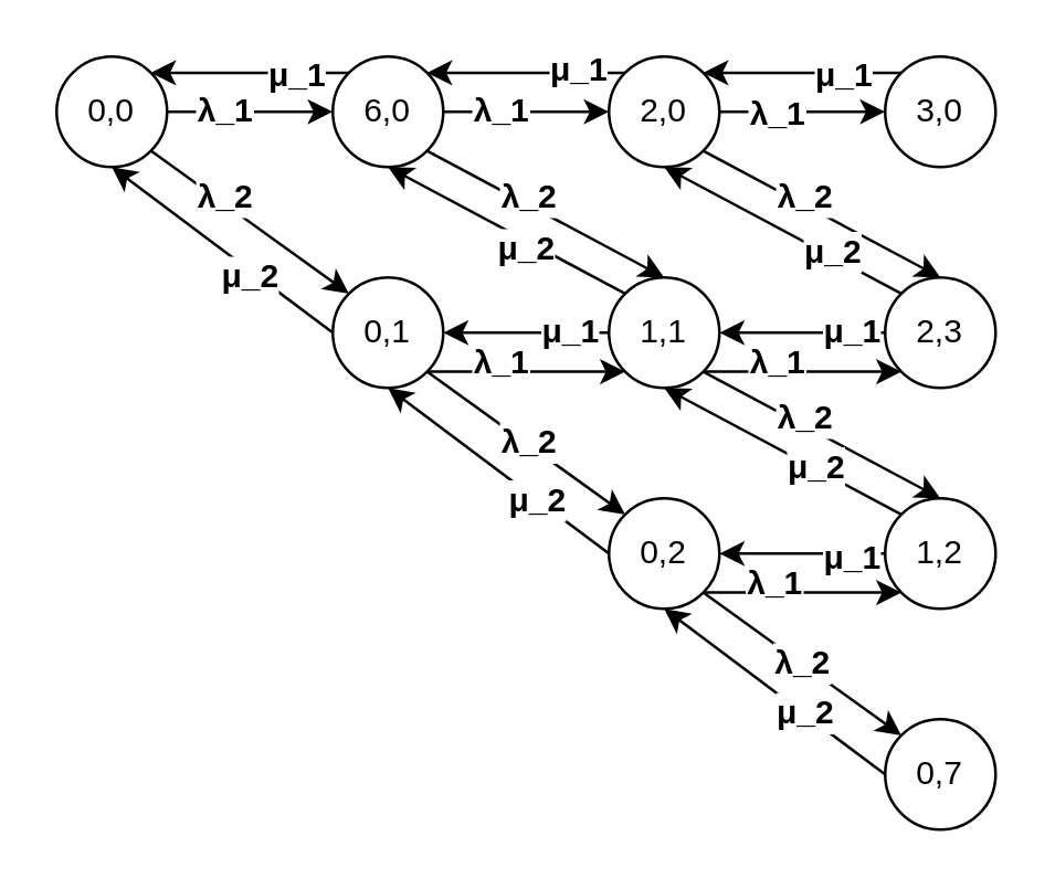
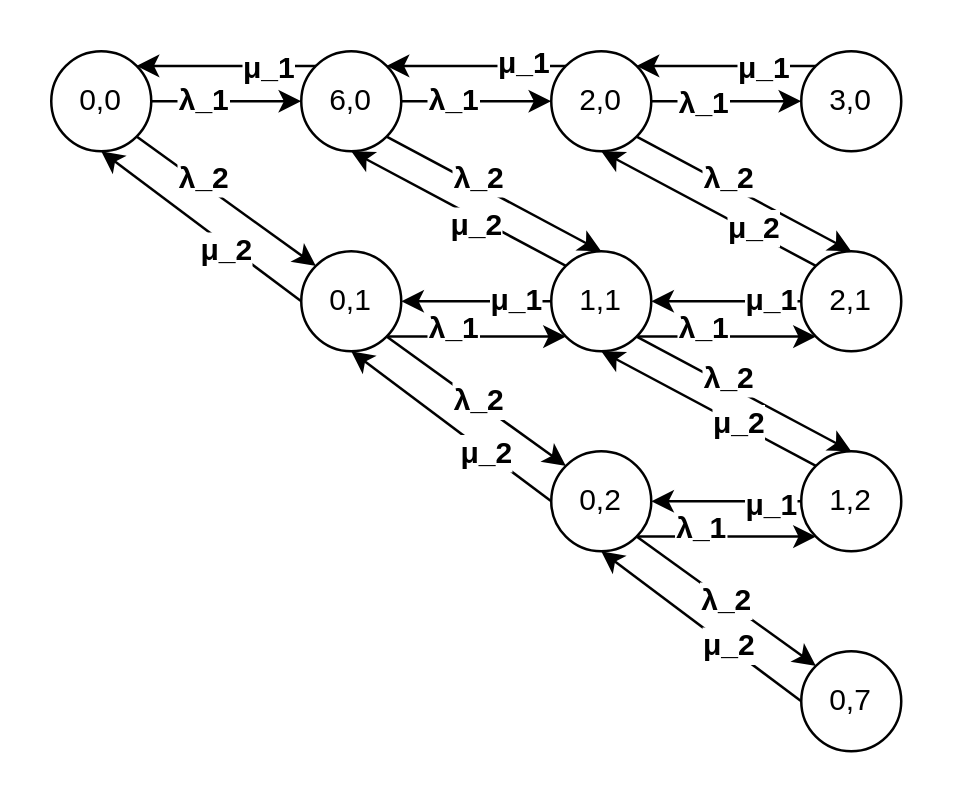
  <mxCell id="0" />
  <mxCell id="1" parent="0" />
  <mxCell id="2" value="0,7" style="ellipse;whiteSpace=wrap;html=1;aspect=fixed;" vertex="1" parent="1"><mxGeometry x="320" y="260" width="40" height="40" as="geometry" /></mxCell>
- <mxCell id="3" value="2,3" style="ellipse;whiteSpace=wrap;html=1;aspect=fixed;" vertex="1" parent="1"><mxGeometry x="320" y="100" width="40" height="40" as="geometry" /></mxCell>
+ <mxCell id="3" value="2,1" style="ellipse;whiteSpace=wrap;html=1;aspect=fixed;" vertex="1" parent="1"><mxGeometry x="320" y="100" width="40" height="40" as="geometry" /></mxCell>
  <mxCell id="4" value="1,1" style="ellipse;whiteSpace=wrap;html=1;aspect=fixed;" vertex="1" parent="1"><mxGeometry x="220" y="100" width="40" height="40" as="geometry" /></mxCell>
  <mxCell id="5" value="1,2" style="ellipse;whiteSpace=wrap;html=1;aspect=fixed;" vertex="1" parent="1"><mxGeometry x="320" y="180" width="40" height="40" as="geometry" /></mxCell>
  <mxCell id="6" value="0,2" style="ellipse;whiteSpace=wrap;html=1;aspect=fixed;" vertex="1" parent="1"><mxGeometry x="220" y="180" width="40" height="40" as="geometry" /></mxCell>
  <mxCell id="7" value="0,1" style="ellipse;whiteSpace=wrap;html=1;aspect=fixed;" vertex="1" parent="1"><mxGeometry x="120" y="100" width="40" height="40" as="geometry" /></mxCell>
  <mxCell id="8" value="3,0" style="ellipse;whiteSpace=wrap;html=1;aspect=fixed;" vertex="1" parent="1"><mxGeometry x="320" y="20" width="40" height="40" as="geometry" /></mxCell>
  <mxCell id="9" value="2,0" style="ellipse;whiteSpace=wrap;html=1;aspect=fixed;" vertex="1" parent="1"><mxGeometry x="220" y="20" width="40" height="40" as="geometry" /></mxCell>
  <mxCell id="10" style="edgeStyle=orthogonalEdgeStyle;rounded=0;orthogonalLoop=1;jettySize=auto;html=1;exitX=1;exitY=0.5;exitDx=0;exitDy=0;entryX=0;entryY=0.5;entryDx=0;entryDy=0;" edge="1" parent="1" source="12" target="9"><mxGeometry relative="1" as="geometry" /></mxCell>
  <mxCell id="11" value="&lt;b&gt;&lt;span lang=&quot;el&quot; title=&quot;Greek language text&quot;&gt;λ_1&lt;/span&gt;&lt;/b&gt;" style="text;html=1;resizable=0;points=[];align=center;verticalAlign=middle;labelBackgroundColor=#ffffff;" vertex="1" connectable="0" parent="10"><mxGeometry x="-0.314" relative="1" as="geometry"><mxPoint x="-0.5" y="-0.5" as="offset" /></mxGeometry></mxCell>
  <mxCell id="12" value="6,0" style="ellipse;whiteSpace=wrap;html=1;aspect=fixed;" vertex="1" parent="1"><mxGeometry x="120" y="20" width="40" height="40" as="geometry" /></mxCell>
  <mxCell id="13" value="0,0" style="ellipse;whiteSpace=wrap;html=1;aspect=fixed;" vertex="1" parent="1"><mxGeometry x="20" y="20" width="40" height="40" as="geometry" /></mxCell>
  <mxCell id="14" value="" style="endArrow=classic;html=1;entryX=0;entryY=0.5;entryDx=0;entryDy=0;exitX=1;exitY=0.5;exitDx=0;exitDy=0;" edge="1" parent="1" source="13" target="12"><mxGeometry width="50" height="50" relative="1" as="geometry"><mxPoint x="-180" y="280" as="sourcePoint" /><mxPoint x="-130" y="230" as="targetPoint" /></mxGeometry></mxCell>
  <mxCell id="15" value="&lt;b&gt;&lt;span lang=&quot;el&quot; title=&quot;Greek language text&quot;&gt;λ_1&lt;/span&gt;&lt;/b&gt;" style="text;html=1;resizable=0;points=[];align=center;verticalAlign=middle;labelBackgroundColor=#ffffff;" vertex="1" connectable="0" parent="14"><mxGeometry x="-0.505" y="1" relative="1" as="geometry"><mxPoint x="5" y="0.5" as="offset" /></mxGeometry></mxCell>
  <mxCell id="16" value="" style="endArrow=classic;html=1;exitX=1;exitY=1;exitDx=0;exitDy=0;entryX=0;entryY=0;entryDx=0;entryDy=0;" edge="1" parent="1" source="13" target="7"><mxGeometry width="50" height="50" relative="1" as="geometry"><mxPoint x="0" y="250" as="sourcePoint" /><mxPoint x="50" y="200" as="targetPoint" /></mxGeometry></mxCell>
  <mxCell id="17" value="&lt;b&gt;&lt;span lang=&quot;el&quot; title=&quot;Greek language text&quot;&gt;λ_2&lt;/span&gt;&lt;/b&gt;" style="text;html=1;resizable=0;points=[];align=center;verticalAlign=middle;labelBackgroundColor=#ffffff;" vertex="1" connectable="0" parent="16"><mxGeometry x="-0.369" y="1" relative="1" as="geometry"><mxPoint x="3" y="0.5" as="offset" /></mxGeometry></mxCell>
  <mxCell id="18" value="" style="endArrow=classic;html=1;exitX=1;exitY=1;exitDx=0;exitDy=0;entryX=0;entryY=0;entryDx=0;entryDy=0;" edge="1" parent="1" source="7" target="6"><mxGeometry width="50" height="50" relative="1" as="geometry"><mxPoint x="64" y="64" as="sourcePoint" /><mxPoint x="130" y="130" as="targetPoint" /></mxGeometry></mxCell>
  <mxCell id="19" value="&lt;b&gt;&lt;span lang=&quot;el&quot; title=&quot;Greek language text&quot;&gt;λ_2&lt;/span&gt;&lt;/b&gt;" style="text;html=1;resizable=0;points=[];align=center;verticalAlign=middle;labelBackgroundColor=#ffffff;" vertex="1" connectable="0" parent="18"><mxGeometry x="-0.521" relative="1" as="geometry"><mxPoint x="19" y="13.5" as="offset" /></mxGeometry></mxCell>
  <mxCell id="20" value="" style="endArrow=classic;html=1;exitX=1;exitY=1;exitDx=0;exitDy=0;entryX=0;entryY=0;entryDx=0;entryDy=0;" edge="1" parent="1" source="6" target="2"><mxGeometry width="50" height="50" relative="1" as="geometry"><mxPoint x="74" y="74" as="sourcePoint" /><mxPoint x="140" y="140" as="targetPoint" /></mxGeometry></mxCell>
  <mxCell id="21" value="&lt;b&gt;&lt;span lang=&quot;el&quot; title=&quot;Greek language text&quot;&gt;λ_2&lt;/span&gt;&lt;/b&gt;" style="text;html=1;resizable=0;points=[];align=center;verticalAlign=middle;labelBackgroundColor=#ffffff;" vertex="1" connectable="0" parent="20"><mxGeometry x="-0.542" y="-1" relative="1" as="geometry"><mxPoint x="20" y="13" as="offset" /></mxGeometry></mxCell>
  <mxCell id="22" value="" style="endArrow=classic;html=1;entryX=0.5;entryY=0;entryDx=0;entryDy=0;exitX=1;exitY=1;exitDx=0;exitDy=0;" edge="1" parent="1" source="12" target="4"><mxGeometry width="50" height="50" relative="1" as="geometry"><mxPoint x="-60" y="300" as="sourcePoint" /><mxPoint x="-10" y="250" as="targetPoint" /></mxGeometry></mxCell>
  <mxCell id="23" value="&lt;b&gt;&lt;span lang=&quot;el&quot; title=&quot;Greek language text&quot;&gt;λ_2&lt;/span&gt;&lt;/b&gt;" style="text;html=1;resizable=0;points=[];align=center;verticalAlign=middle;labelBackgroundColor=#ffffff;" vertex="1" connectable="0" parent="22"><mxGeometry x="-0.657" y="3" relative="1" as="geometry"><mxPoint x="20" y="11" as="offset" /></mxGeometry></mxCell>
  <mxCell id="24" value="" style="endArrow=classic;html=1;entryX=0.5;entryY=1;entryDx=0;entryDy=0;exitX=0;exitY=0;exitDx=0;exitDy=0;" edge="1" parent="1" source="4" target="12"><mxGeometry width="50" height="50" relative="1" as="geometry"><mxPoint x="70" y="230" as="sourcePoint" /><mxPoint x="120" y="180" as="targetPoint" /></mxGeometry></mxCell>
  <mxCell id="25" value="&lt;b&gt;μ_2&lt;/b&gt;" style="text;html=1;resizable=0;points=[];align=center;verticalAlign=middle;labelBackgroundColor=#ffffff;" vertex="1" connectable="0" parent="24"><mxGeometry x="-0.491" y="2" relative="1" as="geometry"><mxPoint x="-13" y="-6" as="offset" /></mxGeometry></mxCell>
  <mxCell id="26" value="" style="endArrow=classic;html=1;entryX=1;entryY=0;entryDx=0;entryDy=0;exitX=0;exitY=0;exitDx=0;exitDy=0;" edge="1" parent="1" source="12" target="13"><mxGeometry width="50" height="50" relative="1" as="geometry"><mxPoint x="-60" y="190" as="sourcePoint" /><mxPoint x="-10" y="140" as="targetPoint" /></mxGeometry></mxCell>
  <mxCell id="27" value="&lt;b&gt;μ_1&lt;/b&gt;" style="text;html=1;resizable=0;points=[];align=center;verticalAlign=middle;labelBackgroundColor=#ffffff;" vertex="1" connectable="0" parent="26"><mxGeometry x="-0.46" y="1" relative="1" as="geometry"><mxPoint as="offset" /></mxGeometry></mxCell>
  <mxCell id="28" value="" style="endArrow=classic;html=1;entryX=1;entryY=0;entryDx=0;entryDy=0;exitX=0;exitY=0;exitDx=0;exitDy=0;" edge="1" parent="1" source="9" target="12"><mxGeometry width="50" height="50" relative="1" as="geometry"><mxPoint x="-70" y="250" as="sourcePoint" /><mxPoint x="-20" y="200" as="targetPoint" /></mxGeometry></mxCell>
  <mxCell id="29" value="&lt;b&gt;μ_1&lt;/b&gt;" style="text;html=1;resizable=0;points=[];align=center;verticalAlign=middle;labelBackgroundColor=#ffffff;" vertex="1" connectable="0" parent="28"><mxGeometry x="-0.524" y="-1" relative="1" as="geometry"><mxPoint as="offset" /></mxGeometry></mxCell>
  <mxCell id="30" value="" style="endArrow=classic;html=1;entryX=0.5;entryY=1;entryDx=0;entryDy=0;exitX=0;exitY=0.5;exitDx=0;exitDy=0;" edge="1" parent="1" source="2" target="6"><mxGeometry width="50" height="50" relative="1" as="geometry"><mxPoint x="-50" y="170" as="sourcePoint" /><mxPoint x="0" y="120" as="targetPoint" /></mxGeometry></mxCell>
  <mxCell id="31" value="&lt;b&gt;μ_2&lt;/b&gt;" style="text;html=1;resizable=0;points=[];align=center;verticalAlign=middle;labelBackgroundColor=#ffffff;" vertex="1" connectable="0" parent="30"><mxGeometry x="-0.264" relative="1" as="geometry"><mxPoint as="offset" /></mxGeometry></mxCell>
  <mxCell id="32" value="" style="endArrow=classic;html=1;entryX=0.5;entryY=1;entryDx=0;entryDy=0;exitX=0;exitY=0.5;exitDx=0;exitDy=0;" edge="1" parent="1" source="7" target="13"><mxGeometry width="50" height="50" relative="1" as="geometry"><mxPoint x="-20" y="120" as="sourcePoint" /><mxPoint x="30" y="70" as="targetPoint" /></mxGeometry></mxCell>
  <mxCell id="33" value="&lt;b&gt;μ_2&lt;/b&gt;" style="text;html=1;resizable=0;points=[];align=center;verticalAlign=middle;labelBackgroundColor=#ffffff;" vertex="1" connectable="0" parent="32"><mxGeometry x="-0.486" relative="1" as="geometry"><mxPoint x="-9.5" y="-5" as="offset" /></mxGeometry></mxCell>
  <mxCell id="34" value="" style="endArrow=classic;html=1;entryX=0.5;entryY=1;entryDx=0;entryDy=0;exitX=0;exitY=0.5;exitDx=0;exitDy=0;" edge="1" parent="1" source="6" target="7"><mxGeometry width="50" height="50" relative="1" as="geometry"><mxPoint x="40" y="245" as="sourcePoint" /><mxPoint x="90" y="195" as="targetPoint" /></mxGeometry></mxCell>
  <mxCell id="35" value="&lt;b&gt;μ_2&lt;/b&gt;" style="text;html=1;resizable=0;points=[];align=center;verticalAlign=middle;labelBackgroundColor=#ffffff;" vertex="1" connectable="0" parent="34"><mxGeometry x="-0.346" relative="1" as="geometry"><mxPoint as="offset" /></mxGeometry></mxCell>
  <mxCell id="36" value="" style="endArrow=classic;html=1;entryX=0;entryY=1;entryDx=0;entryDy=0;exitX=1;exitY=1;exitDx=0;exitDy=0;" edge="1" parent="1" source="6" target="5"><mxGeometry width="50" height="50" relative="1" as="geometry"><mxPoint x="40" y="280" as="sourcePoint" /><mxPoint x="90" y="230" as="targetPoint" /></mxGeometry></mxCell>
  <mxCell id="37" value="&lt;b&gt;&lt;span lang=&quot;el&quot; title=&quot;Greek language text&quot;&gt;λ_1&lt;/span&gt;&lt;/b&gt;" style="text;html=1;resizable=0;points=[];align=center;verticalAlign=middle;labelBackgroundColor=#ffffff;" vertex="1" connectable="0" parent="36"><mxGeometry x="-0.571" y="-2" relative="1" as="geometry"><mxPoint x="10.5" y="-6" as="offset" /></mxGeometry></mxCell>
  <mxCell id="38" value="" style="endArrow=classic;html=1;entryX=0;entryY=1;entryDx=0;entryDy=0;exitX=1;exitY=1;exitDx=0;exitDy=0;" edge="1" parent="1" source="4" target="3"><mxGeometry width="50" height="50" relative="1" as="geometry"><mxPoint x="-60" y="190" as="sourcePoint" /><mxPoint x="-10" y="140" as="targetPoint" /></mxGeometry></mxCell>
  <mxCell id="39" value="&lt;b&gt;&lt;span lang=&quot;el&quot; title=&quot;Greek language text&quot;&gt;λ_1&lt;/span&gt;&lt;/b&gt;" style="text;html=1;resizable=0;points=[];align=center;verticalAlign=middle;labelBackgroundColor=#ffffff;" vertex="1" connectable="0" parent="38"><mxGeometry x="-0.381" relative="1" as="geometry"><mxPoint x="4" y="-4" as="offset" /></mxGeometry></mxCell>
  <mxCell id="40" value="" style="endArrow=classic;html=1;entryX=1;entryY=0.5;entryDx=0;entryDy=0;exitX=0;exitY=0.5;exitDx=0;exitDy=0;" edge="1" parent="1" source="5" target="6"><mxGeometry width="50" height="50" relative="1" as="geometry"><mxPoint x="-90" y="260" as="sourcePoint" /><mxPoint x="-40" y="210" as="targetPoint" /></mxGeometry></mxCell>
  <mxCell id="41" value="&lt;b&gt;μ_1&lt;/b&gt;" style="text;html=1;resizable=0;points=[];align=center;verticalAlign=middle;labelBackgroundColor=#ffffff;" vertex="1" connectable="0" parent="40"><mxGeometry x="-0.581" y="1" relative="1" as="geometry"><mxPoint as="offset" /></mxGeometry></mxCell>
  <mxCell id="42" value="" style="endArrow=classic;html=1;exitX=1;exitY=0.5;exitDx=0;exitDy=0;" edge="1" parent="1" source="9"><mxGeometry width="50" height="50" relative="1" as="geometry"><mxPoint x="0" y="250" as="sourcePoint" /><mxPoint x="320" y="40" as="targetPoint" /></mxGeometry></mxCell>
  <mxCell id="43" value="&lt;b&gt;&lt;span lang=&quot;el&quot; title=&quot;Greek language text&quot;&gt;λ_1&lt;/span&gt;&lt;/b&gt;" style="text;html=1;resizable=0;points=[];align=center;verticalAlign=middle;labelBackgroundColor=#ffffff;" vertex="1" connectable="0" parent="42"><mxGeometry x="-0.465" relative="1" as="geometry"><mxPoint x="4" as="offset" /></mxGeometry></mxCell>
  <mxCell id="44" value="" style="endArrow=classic;html=1;exitX=1;exitY=1;exitDx=0;exitDy=0;" edge="1" parent="1" source="4"><mxGeometry width="50" height="50" relative="1" as="geometry"><mxPoint x="-80" y="160" as="sourcePoint" /><mxPoint x="340" y="180" as="targetPoint" /></mxGeometry></mxCell>
  <mxCell id="45" value="&lt;b&gt;&lt;span lang=&quot;el&quot; title=&quot;Greek language text&quot;&gt;λ_2&lt;/span&gt;&lt;/b&gt;" style="text;html=1;resizable=0;points=[];align=center;verticalAlign=middle;labelBackgroundColor=#ffffff;" vertex="1" connectable="0" parent="44"><mxGeometry x="-0.533" y="-1" relative="1" as="geometry"><mxPoint x="16.5" y="4.5" as="offset" /></mxGeometry></mxCell>
  <mxCell id="46" value="" style="endArrow=classic;html=1;entryX=0.5;entryY=0;entryDx=0;entryDy=0;exitX=1;exitY=1;exitDx=0;exitDy=0;" edge="1" parent="1" source="9" target="3"><mxGeometry width="50" height="50" relative="1" as="geometry"><mxPoint x="10" y="205" as="sourcePoint" /><mxPoint x="60" y="155" as="targetPoint" /></mxGeometry></mxCell>
  <mxCell id="47" value="&lt;b&gt;&lt;span lang=&quot;el&quot; title=&quot;Greek language text&quot;&gt;λ_2&lt;/span&gt;&lt;/b&gt;" style="text;html=1;resizable=0;points=[];align=center;verticalAlign=middle;labelBackgroundColor=#ffffff;" vertex="1" connectable="0" parent="46"><mxGeometry x="-0.702" y="-1" relative="1" as="geometry"><mxPoint x="23.5" y="8" as="offset" /></mxGeometry></mxCell>
  <mxCell id="48" value="" style="endArrow=classic;html=1;entryX=0.5;entryY=1;entryDx=0;entryDy=0;exitX=0;exitY=0;exitDx=0;exitDy=0;" edge="1" parent="1" source="3" target="9"><mxGeometry width="50" height="50" relative="1" as="geometry"><mxPoint x="-80" y="200" as="sourcePoint" /><mxPoint x="-30" y="150" as="targetPoint" /></mxGeometry></mxCell>
  <mxCell id="49" value="&lt;b&gt;μ_2&lt;/b&gt;" style="text;html=1;resizable=0;points=[];align=center;verticalAlign=middle;labelBackgroundColor=#ffffff;" vertex="1" connectable="0" parent="48"><mxGeometry x="-0.273" y="-2" relative="1" as="geometry"><mxPoint x="4.5" y="2.5" as="offset" /></mxGeometry></mxCell>
  <mxCell id="50" value="" style="endArrow=classic;html=1;entryX=0.5;entryY=1;entryDx=0;entryDy=0;exitX=0;exitY=0;exitDx=0;exitDy=0;" edge="1" parent="1" source="5" target="4"><mxGeometry width="50" height="50" relative="1" as="geometry"><mxPoint x="-40" y="260" as="sourcePoint" /><mxPoint x="10" y="210" as="targetPoint" /></mxGeometry></mxCell>
  <mxCell id="51" value="&lt;b&gt;μ_2&lt;/b&gt;" style="text;html=1;resizable=0;points=[];align=center;verticalAlign=middle;labelBackgroundColor=#ffffff;" vertex="1" connectable="0" parent="50"><mxGeometry x="-0.253" relative="1" as="geometry"><mxPoint as="offset" /></mxGeometry></mxCell>
  <mxCell id="52" value="" style="endArrow=classic;html=1;entryX=1;entryY=0;entryDx=0;entryDy=0;exitX=0;exitY=0;exitDx=0;exitDy=0;" edge="1" parent="1" source="8" target="9"><mxGeometry width="50" height="50" relative="1" as="geometry"><mxPoint x="-90" y="260" as="sourcePoint" /><mxPoint x="-40" y="210" as="targetPoint" /></mxGeometry></mxCell>
  <mxCell id="53" value="&lt;b&gt;μ_1&lt;/b&gt;" style="text;html=1;resizable=0;points=[];align=center;verticalAlign=middle;labelBackgroundColor=#ffffff;" vertex="1" connectable="0" parent="52"><mxGeometry x="-0.413" y="1" relative="1" as="geometry"><mxPoint as="offset" /></mxGeometry></mxCell>
  <mxCell id="54" value="" style="endArrow=classic;html=1;entryX=1;entryY=0.5;entryDx=0;entryDy=0;exitX=0;exitY=0.5;exitDx=0;exitDy=0;" edge="1" parent="1" source="3" target="4"><mxGeometry width="50" height="50" relative="1" as="geometry"><mxPoint x="-90" y="200" as="sourcePoint" /><mxPoint x="-40" y="150" as="targetPoint" /></mxGeometry></mxCell>
  <mxCell id="55" value="&lt;b&gt;μ_1&lt;/b&gt;" style="text;html=1;resizable=0;points=[];align=center;verticalAlign=middle;labelBackgroundColor=#ffffff;" vertex="1" connectable="0" parent="54"><mxGeometry x="-0.581" y="-1" relative="1" as="geometry"><mxPoint as="offset" /></mxGeometry></mxCell>
  <mxCell id="56" value="" style="endArrow=classic;html=1;entryX=0;entryY=1;entryDx=0;entryDy=0;exitX=1;exitY=1;exitDx=0;exitDy=0;" edge="1" parent="1" source="7" target="4"><mxGeometry width="50" height="50" relative="1" as="geometry"><mxPoint x="-40" y="250" as="sourcePoint" /><mxPoint x="10" y="200" as="targetPoint" /></mxGeometry></mxCell>
  <mxCell id="57" value="&lt;b&gt;&lt;span lang=&quot;el&quot; title=&quot;Greek language text&quot;&gt;λ_1&lt;/span&gt;&lt;/b&gt;" style="text;html=1;resizable=0;points=[];align=center;verticalAlign=middle;labelBackgroundColor=#ffffff;" vertex="1" connectable="0" parent="56"><mxGeometry x="-0.397" y="-1" relative="1" as="geometry"><mxPoint x="4.5" y="-5" as="offset" /></mxGeometry></mxCell>
  <mxCell id="58" value="" style="endArrow=classic;html=1;entryX=1;entryY=0.5;entryDx=0;entryDy=0;exitX=0;exitY=0.5;exitDx=0;exitDy=0;" edge="1" parent="1" source="4" target="7"><mxGeometry width="50" height="50" relative="1" as="geometry"><mxPoint x="40" y="210" as="sourcePoint" /><mxPoint x="90" y="160" as="targetPoint" /></mxGeometry></mxCell>
  <mxCell id="59" value="&lt;b&gt;μ_1&lt;/b&gt;" style="text;html=1;resizable=0;points=[];align=center;verticalAlign=middle;labelBackgroundColor=#ffffff;" vertex="1" connectable="0" parent="58"><mxGeometry x="-0.486" y="-1" relative="1" as="geometry"><mxPoint as="offset" /></mxGeometry></mxCell>
